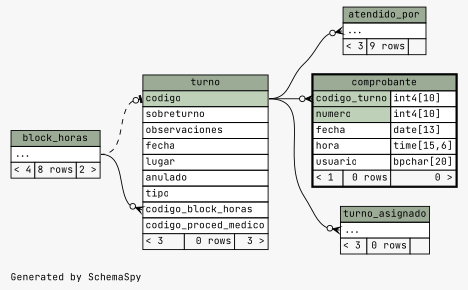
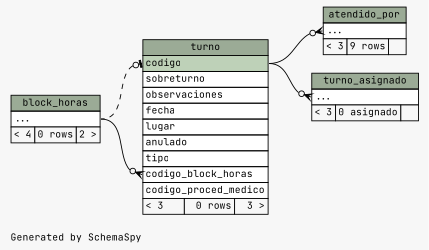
  digraph {
    bgcolor="#f7f7f7"
    fontname="JetBrains Mono"
    fontsize=11
    label="\nGenerated by SchemaSpy"
    labeljust=l
    nodesep=0.18
    rankdir=RL
    ranksep=0.46
    node [fontname="JetBrains Mono" fontsize=11 shape=plaintext]
    edge [arrowhead=none arrowsize=0.8 arrowtail=crowodot dir=back fontname="JetBrains Mono" headport="codigo:e" tailport="elipses:w"]
    n1 [label=<     <TABLE BORDER="0" CELLBORDER="1" CELLSPACING="0" BGCOLOR="#ffffff">       <TR><TD COLSPAN="3" BGCOLOR="#9bab96" ALIGN="CENTER">atendido_por</TD></TR>       <TR><TD PORT="elipses" COLSPAN="3" ALIGN="LEFT">...</TD></TR>       <TR><TD ALIGN="LEFT" BGCOLOR="#f7f7f7">&lt; 3</TD><TD ALIGN="RIGHT" BGCOLOR="#f7f7f7">9 rows</TD><TD ALIGN="RIGHT" BGCOLOR="#f7f7f7">  </TD></TR>     </TABLE>>]
    n2 [label=<     <TABLE BORDER="0" CELLBORDER="1" CELLSPACING="0" BGCOLOR="#ffffff">       <TR><TD COLSPAN="3" BGCOLOR="#9bab96" ALIGN="CENTER">turno</TD></TR>       <TR><TD PORT="codigo" COLSPAN="3" BGCOLOR="#bed1b8" ALIGN="LEFT">codigo</TD></TR>       <TR><TD PORT="sobreturno" COLSPAN="3" ALIGN="LEFT">sobreturno</TD></TR>       <TR><TD PORT="observaciones" COLSPAN="3" ALIGN="LEFT">observaciones</TD></TR>       <TR><TD PORT="fecha" COLSPAN="3" ALIGN="LEFT">fecha</TD></TR>       <TR><TD PORT="lugar" COLSPAN="3" ALIGN="LEFT">lugar</TD></TR>       <TR><TD PORT="anulado" COLSPAN="3" ALIGN="LEFT">anulado</TD></TR>       <TR><TD PORT="tipo" COLSPAN="3" ALIGN="LEFT">tipo</TD></TR>       <TR><TD PORT="codigo_block_horas" COLSPAN="3" ALIGN="LEFT">codigo_block_horas</TD></TR>       <TR><TD PORT="codigo_proced_medico" COLSPAN="3" ALIGN="LEFT">codigo_proced_medico</TD></TR>       <TR><TD ALIGN="LEFT" BGCOLOR="#f7f7f7">&lt; 3</TD><TD ALIGN="RIGHT" BGCOLOR="#f7f7f7">0 rows</TD><TD ALIGN="RIGHT" BGCOLOR="#f7f7f7">3 &gt;</TD></TR>     </TABLE>>]
-   n3 [label=<     <TABLE BORDER="0" CELLBORDER="1" CELLSPACING="0" BGCOLOR="#ffffff">       <TR><TD COLSPAN="3" BGCOLOR="#9bab96" ALIGN="CENTER">block_horas</TD></TR>       <TR><TD PORT="elipses" COLSPAN="3" ALIGN="LEFT">...</TD></TR>       <TR><TD ALIGN="LEFT" BGCOLOR="#f7f7f7">&lt; 4</TD><TD ALIGN="RIGHT" BGCOLOR="#f7f7f7">8 rows</TD><TD ALIGN="RIGHT" BGCOLOR="#f7f7f7">2 &gt;</TD></TR>     </TABLE>>]
-   n4 [label=<     <TABLE BORDER="2" CELLBORDER="1" CELLSPACING="0" BGCOLOR="#ffffff">       <TR><TD COLSPAN="3" BGCOLOR="#9bab96" ALIGN="CENTER">comprobante</TD></TR>       <TR><TD PORT="codigo_turno" COLSPAN="2" BGCOLOR="#bed1b8" ALIGN="LEFT">codigo_turno</TD><TD PORT="codigo_turno.type" ALIGN="LEFT">int4[10]</TD></TR>       <TR><TD PORT="numero" COLSPAN="2" BGCOLOR="#bed1b8" ALIGN="LEFT">numero</TD><TD PORT="numero.type" ALIGN="LEFT">int4[10]</TD></TR>       <TR><TD PORT="fecha" COLSPAN="2" ALIGN="LEFT">fecha</TD><TD PORT="fecha.type" ALIGN="LEFT">date[13]</TD></TR>       <TR><TD PORT="hora" COLSPAN="2" ALIGN="LEFT">hora</TD><TD PORT="hora.type" ALIGN="LEFT">time[15,6]</TD></TR>       <TR><TD PORT="usuario" COLSPAN="2" ALIGN="LEFT">usuario</TD><TD PORT="usuario.type" ALIGN="LEFT">bpchar[20]</TD></TR>       <TR><TD ALIGN="LEFT" BGCOLOR="#f7f7f7">&lt; 1</TD><TD ALIGN="RIGHT" BGCOLOR="#f7f7f7">0 rows</TD><TD ALIGN="RIGHT" BGCOLOR="#f7f7f7">0 &gt;</TD></TR>     </TABLE>>]
-   n5 [label=<     <TABLE BORDER="0" CELLBORDER="1" CELLSPACING="0" BGCOLOR="#ffffff">       <TR><TD COLSPAN="3" BGCOLOR="#9bab96" ALIGN="CENTER">turno_asignado</TD></TR>       <TR><TD PORT="elipses" COLSPAN="3" ALIGN="LEFT">...</TD></TR>       <TR><TD ALIGN="LEFT" BGCOLOR="#f7f7f7">&lt; 3</TD><TD ALIGN="RIGHT" BGCOLOR="#f7f7f7">0 rows</TD><TD ALIGN="RIGHT" BGCOLOR="#f7f7f7">  </TD></TR>     </TABLE>>]
+   n3 [label=<     <TABLE BORDER="0" CELLBORDER="1" CELLSPACING="0" BGCOLOR="#ffffff">       <TR><TD COLSPAN="3" BGCOLOR="#9bab96" ALIGN="CENTER">block_horas</TD></TR>       <TR><TD PORT="elipses" COLSPAN="3" ALIGN="LEFT">...</TD></TR>       <TR><TD ALIGN="LEFT" BGCOLOR="#f7f7f7">&lt; 4</TD><TD ALIGN="RIGHT" BGCOLOR="#f7f7f7">0 rows</TD><TD ALIGN="RIGHT" BGCOLOR="#f7f7f7">2 &gt;</TD></TR>     </TABLE>>]
+   n5 [label=<     <TABLE BORDER="0" CELLBORDER="1" CELLSPACING="0" BGCOLOR="#ffffff">       <TR><TD COLSPAN="3" BGCOLOR="#9bab96" ALIGN="CENTER">turno_asignado</TD></TR>       <TR><TD PORT="elipses" COLSPAN="3" ALIGN="LEFT">...</TD></TR>       <TR><TD ALIGN="LEFT" BGCOLOR="#f7f7f7">&lt; 3</TD><TD ALIGN="RIGHT" BGCOLOR="#f7f7f7">0 asignado</TD><TD ALIGN="RIGHT" BGCOLOR="#f7f7f7">  </TD></TR>     </TABLE>>]
    n1 -> n2
    n2 -> n3 [arrowtail=teeodot headport="elipses:e" style=dashed tailport="codigo:w"]
    n2 -> n3 [headport="elipses:e" tailport="codigo_block_horas:w"]
-   n4 -> n2 [tailport="codigo_turno:w"]
    n5 -> n2
  }
